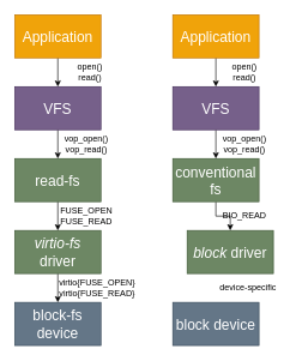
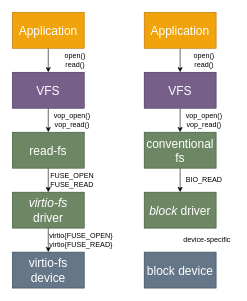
  <mxCell id="0" />
  <mxCell id="1" parent="0" />
  <mxCell id="2" style="edgeStyle=orthogonalEdgeStyle;rounded=0;orthogonalLoop=1;jettySize=auto;html=1;entryX=0.5;entryY=0;entryDx=0;entryDy=0;" edge="1" parent="1" source="3" target="10"><mxGeometry relative="1" as="geometry" /></mxCell>
  <mxCell id="3" value="&lt;font style=&quot;font-size: 20px&quot;&gt;&lt;i&gt;virtio-fs&lt;/i&gt; driver&lt;/font&gt;" style="rounded=0;whiteSpace=wrap;html=1;fillColor=#6d8764;strokeColor=#3A5431;fontColor=#ffffff;" vertex="1" parent="1"><mxGeometry x="20" y="320" width="120" height="60" as="geometry" /></mxCell>
  <mxCell id="4" style="edgeStyle=orthogonalEdgeStyle;rounded=0;orthogonalLoop=1;jettySize=auto;html=1;exitX=0.5;exitY=1;exitDx=0;exitDy=0;entryX=0.5;entryY=0;entryDx=0;entryDy=0;" edge="1" parent="1" source="5" target="3"><mxGeometry relative="1" as="geometry" /></mxCell>
  <mxCell id="5" value="&lt;font style=&quot;font-size: 20px&quot;&gt;read-fs&lt;/font&gt;" style="rounded=0;whiteSpace=wrap;html=1;fillColor=#6d8764;strokeColor=#3A5431;fontColor=#ffffff;" vertex="1" parent="1"><mxGeometry x="20" y="220" width="120" height="60" as="geometry" /></mxCell>
  <mxCell id="6" style="edgeStyle=orthogonalEdgeStyle;rounded=0;orthogonalLoop=1;jettySize=auto;html=1;entryX=0.5;entryY=0;entryDx=0;entryDy=0;" edge="1" parent="1" source="7" target="5"><mxGeometry relative="1" as="geometry" /></mxCell>
  <mxCell id="7" value="&lt;font style=&quot;font-size: 20px&quot;&gt;VFS&lt;/font&gt;" style="rounded=0;whiteSpace=wrap;html=1;fillColor=#76608a;strokeColor=#432D57;fontColor=#ffffff;" vertex="1" parent="1"><mxGeometry x="20" y="120" width="120" height="60" as="geometry" /></mxCell>
  <mxCell id="8" style="edgeStyle=orthogonalEdgeStyle;rounded=0;orthogonalLoop=1;jettySize=auto;html=1;entryX=0.5;entryY=0;entryDx=0;entryDy=0;" edge="1" parent="1" source="9" target="7"><mxGeometry relative="1" as="geometry" /></mxCell>
  <mxCell id="9" value="&lt;font style=&quot;font-size: 20px&quot;&gt;Application&lt;/font&gt;" style="rounded=0;whiteSpace=wrap;html=1;fillColor=#f0a30a;strokeColor=#BD7000;fontColor=#ffffff;" vertex="1" parent="1"><mxGeometry x="20" y="20" width="120" height="60" as="geometry" /></mxCell>
- <mxCell id="10" value="&lt;font style=&quot;font-size: 20px&quot;&gt;block-fs device&lt;/font&gt;" style="rounded=0;whiteSpace=wrap;html=1;glass=0;fillColor=#647687;strokeColor=#314354;fontColor=#ffffff;" vertex="1" parent="1"><mxGeometry x="20" y="420" width="120" height="60" as="geometry" /></mxCell>
- <mxCell id="11" value="&lt;span style=&quot;font-size: 20px&quot;&gt;&lt;i&gt;block &lt;/i&gt;driver&lt;/span&gt;" style="rounded=0;whiteSpace=wrap;html=1;fillColor=#6d8764;strokeColor=#3A5431;fontColor=#ffffff;" vertex="1" parent="1"><mxGeometry x="260" y="320" width="120" height="60" as="geometry" /></mxCell>
+ <mxCell id="10" value="&lt;font style=&quot;font-size: 20px&quot;&gt;virtio-fs device&lt;/font&gt;" style="rounded=0;whiteSpace=wrap;html=1;glass=0;fillColor=#647687;strokeColor=#314354;fontColor=#ffffff;" vertex="1" parent="1"><mxGeometry x="20" y="420" width="120" height="60" as="geometry" /></mxCell>
+ <mxCell id="11" value="&lt;span style=&quot;font-size: 20px&quot;&gt;&lt;i&gt;block &lt;/i&gt;driver&lt;/span&gt;" style="rounded=0;whiteSpace=wrap;html=1;fillColor=#6d8764;strokeColor=#3A5431;fontColor=#ffffff;" vertex="1" parent="1"><mxGeometry x="240" y="320" width="120" height="60" as="geometry" /></mxCell>
  <mxCell id="12" style="edgeStyle=orthogonalEdgeStyle;rounded=0;orthogonalLoop=1;jettySize=auto;html=1;exitX=0.5;exitY=1;exitDx=0;exitDy=0;entryX=0.5;entryY=0;entryDx=0;entryDy=0;" edge="1" source="13" target="11" parent="1"><mxGeometry relative="1" as="geometry" /></mxCell>
  <mxCell id="13" value="&lt;span style=&quot;font-size: 20px&quot;&gt;conventional fs&lt;/span&gt;" style="rounded=0;whiteSpace=wrap;html=1;fillColor=#6d8764;strokeColor=#3A5431;fontColor=#ffffff;" vertex="1" parent="1"><mxGeometry x="240" y="220" width="120" height="60" as="geometry" /></mxCell>
  <mxCell id="14" style="edgeStyle=orthogonalEdgeStyle;rounded=0;orthogonalLoop=1;jettySize=auto;html=1;entryX=0.5;entryY=0;entryDx=0;entryDy=0;" edge="1" source="15" target="13" parent="1"><mxGeometry relative="1" as="geometry" /></mxCell>
  <mxCell id="15" value="&lt;font style=&quot;font-size: 20px&quot;&gt;VFS&lt;/font&gt;" style="rounded=0;whiteSpace=wrap;html=1;fillColor=#76608a;strokeColor=#432D57;fontColor=#ffffff;" vertex="1" parent="1"><mxGeometry x="240" y="120" width="120" height="60" as="geometry" /></mxCell>
  <mxCell id="16" style="edgeStyle=orthogonalEdgeStyle;rounded=0;orthogonalLoop=1;jettySize=auto;html=1;entryX=0.5;entryY=0;entryDx=0;entryDy=0;" edge="1" source="17" target="15" parent="1"><mxGeometry relative="1" as="geometry" /></mxCell>
  <mxCell id="17" value="&lt;font style=&quot;font-size: 20px&quot;&gt;Application&lt;/font&gt;" style="rounded=0;whiteSpace=wrap;html=1;fillColor=#f0a30a;strokeColor=#BD7000;fontColor=#ffffff;" vertex="1" parent="1"><mxGeometry x="240" y="20" width="120" height="60" as="geometry" /></mxCell>
  <mxCell id="18" value="&lt;font style=&quot;font-size: 20px&quot;&gt;block device&lt;/font&gt;" style="rounded=0;whiteSpace=wrap;html=1;glass=0;fillColor=#647687;strokeColor=#314354;fontColor=#ffffff;" vertex="1" parent="1"><mxGeometry x="240" y="420" width="120" height="60" as="geometry" /></mxCell>
  <mxCell id="19" value="open()&lt;br&gt;read()" style="text;html=1;strokeColor=none;fillColor=none;align=center;verticalAlign=middle;whiteSpace=wrap;rounded=0;glass=0;" vertex="1" parent="1"><mxGeometry x="105" y="90" width="40" height="20" as="geometry" /></mxCell>
  <mxCell id="20" value="open()&lt;br&gt;read()" style="text;html=1;strokeColor=none;fillColor=none;align=center;verticalAlign=middle;whiteSpace=wrap;rounded=0;glass=0;" vertex="1" parent="1"><mxGeometry x="320" y="90" width="40" height="20" as="geometry" /></mxCell>
  <mxCell id="21" value="vop_open()&lt;br&gt;vop_read()" style="text;html=1;strokeColor=none;fillColor=none;align=center;verticalAlign=middle;whiteSpace=wrap;rounded=0;glass=0;" vertex="1" parent="1"><mxGeometry x="100" y="190" width="40" height="20" as="geometry" /></mxCell>
  <mxCell id="22" value="vop_open()&lt;br&gt;vop_read()" style="text;html=1;strokeColor=none;fillColor=none;align=center;verticalAlign=middle;whiteSpace=wrap;rounded=0;glass=0;" vertex="1" parent="1"><mxGeometry x="320" y="190" width="40" height="20" as="geometry" /></mxCell>
  <mxCell id="23" value="FUSE_OPEN&lt;br&gt;FUSE_READ" style="text;html=1;strokeColor=none;fillColor=none;align=center;verticalAlign=middle;whiteSpace=wrap;rounded=0;glass=0;" vertex="1" parent="1"><mxGeometry x="100" y="290" width="40" height="20" as="geometry" /></mxCell>
  <mxCell id="24" value="BIO_READ" style="text;html=1;strokeColor=none;fillColor=none;align=center;verticalAlign=middle;whiteSpace=wrap;rounded=0;glass=0;" vertex="1" parent="1"><mxGeometry x="310" y="290" width="60" height="20" as="geometry" /></mxCell>
  <mxCell id="25" value="device-specific" style="text;html=1;strokeColor=none;fillColor=none;align=center;verticalAlign=middle;whiteSpace=wrap;rounded=0;glass=0;" vertex="1" parent="1"><mxGeometry x="300" y="390" width="90" height="20" as="geometry" /></mxCell>
  <mxCell id="26" value="virtio{FUSE_OPEN}&lt;br&gt;virtio{FUSE_READ}" style="text;html=1;strokeColor=none;fillColor=none;align=center;verticalAlign=middle;whiteSpace=wrap;rounded=0;glass=0;" vertex="1" parent="1"><mxGeometry x="80" y="390" width="110" height="20" as="geometry" /></mxCell>
